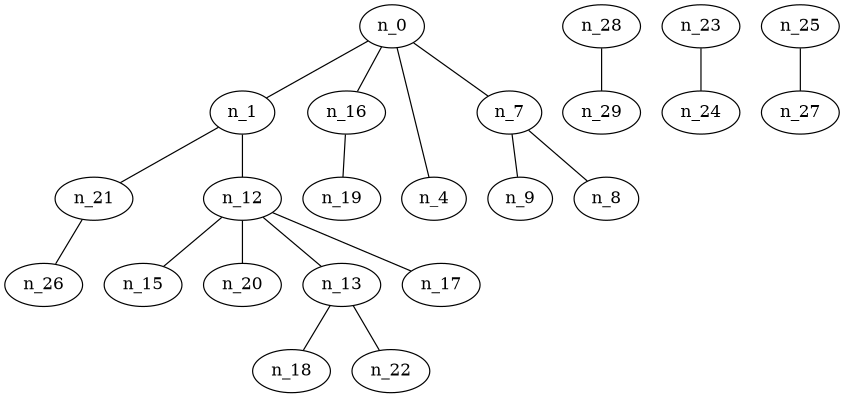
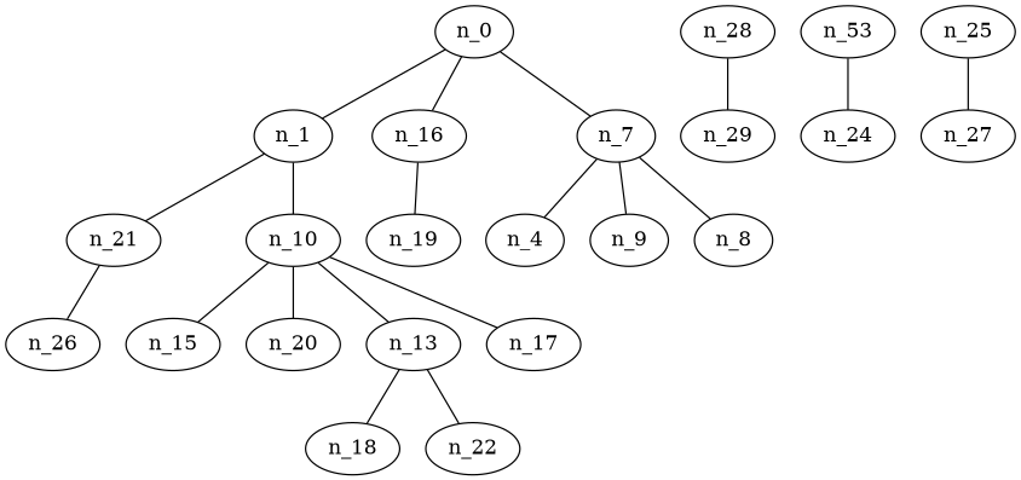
  graph {
    n_0
    n_1
    n_16
    n_7
    n_4
    n_21
-   n_10 [label=n_12]
+   n_10
    n_19
    n_9
    n_8
    n_26
    n_28
    n_29
    n_15
    n_20
    n_13
    n_17
    n_18
    n_22
-   n_23
+   n_23 [label=n_53]
    n_24
    n_25
    n_27
    n_0 -- n_1
    n_0 -- n_16
    n_0 -- n_7
-   n_0 -- n_4
+   n_7 -- n_4
    n_1 -- n_21
    n_1 -- n_10
    n_16 -- n_19
    n_7 -- n_9
    n_7 -- n_8
    n_21 -- n_26
    n_10 -- n_15
    n_10 -- n_20
    n_10 -- n_13
    n_10 -- n_17
    n_28 -- n_29
    n_13 -- n_18
    n_13 -- n_22
    n_23 -- n_24
    n_25 -- n_27
  }
